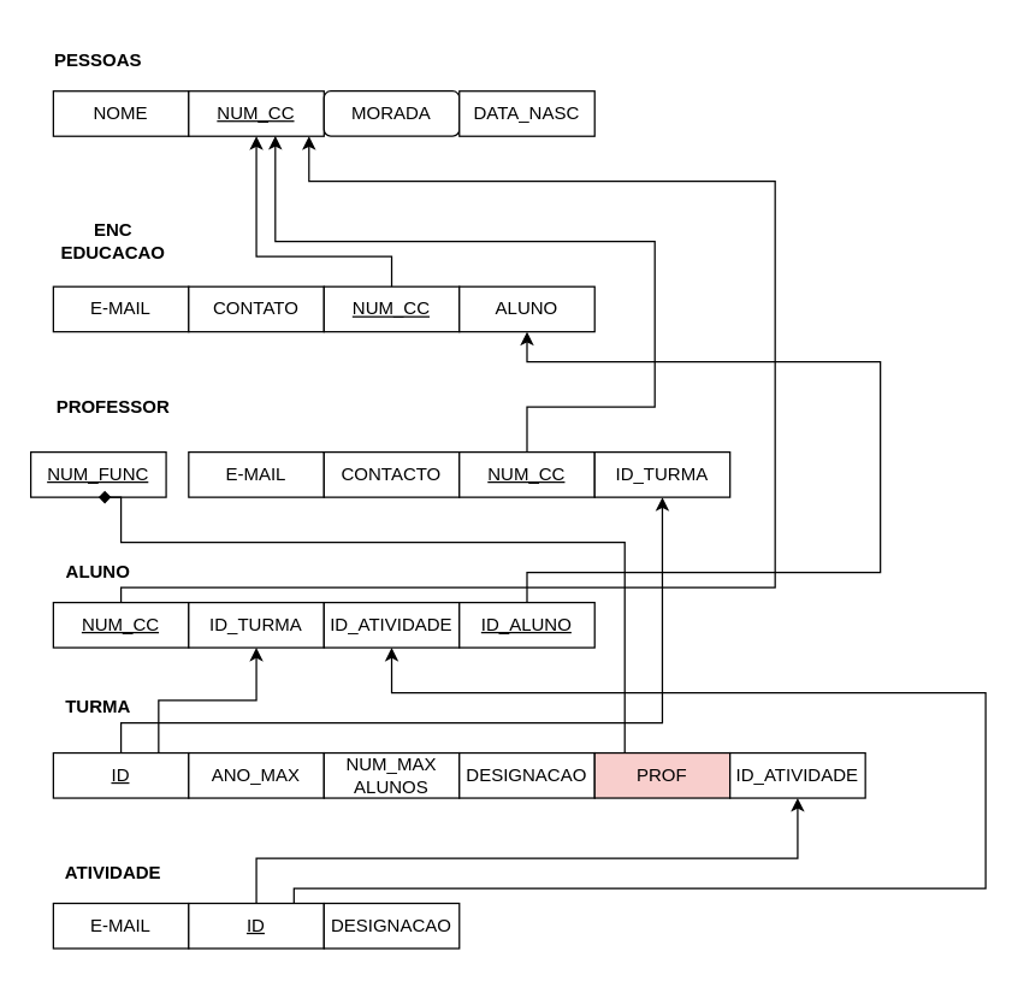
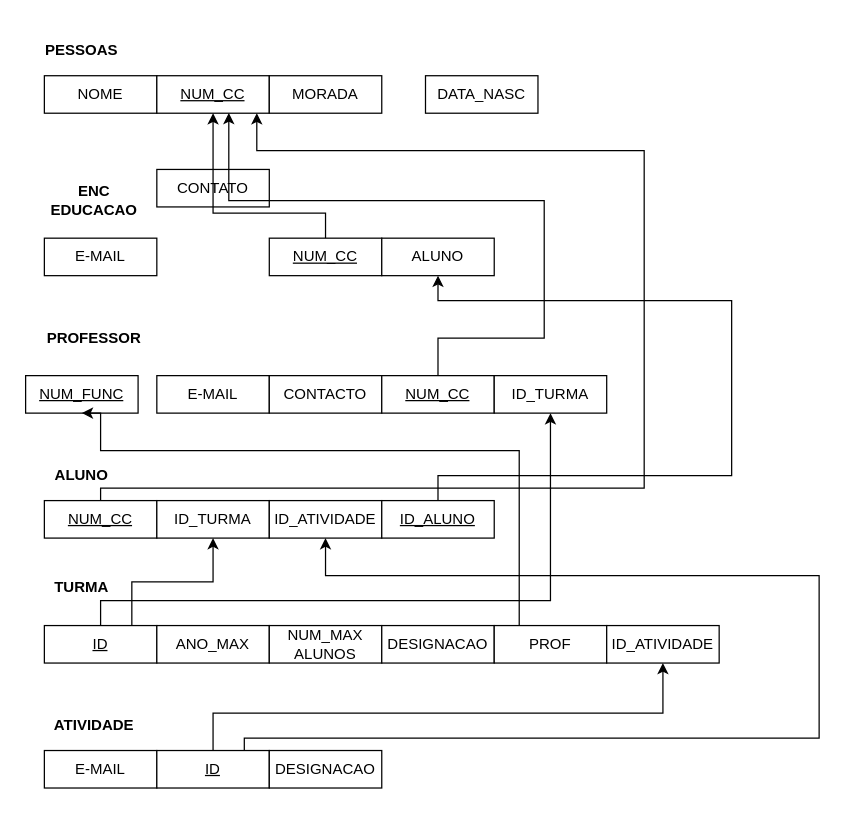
  <mxCell id="0" />
  <mxCell id="1" parent="0" />
  <mxCell id="2" value="&lt;b&gt;PESSOAS&lt;/b&gt;" style="text;html=1;strokeColor=none;fillColor=none;align=center;verticalAlign=middle;whiteSpace=wrap;rounded=0;" vertex="1" parent="1"><mxGeometry x="25" y="20" width="80" height="40" as="geometry" /></mxCell>
  <mxCell id="3" value="&lt;b&gt;PROFESSOR&lt;/b&gt;" style="text;html=1;strokeColor=none;fillColor=none;align=center;verticalAlign=middle;whiteSpace=wrap;rounded=0;" vertex="1" parent="1"><mxGeometry x="35" y="250" width="80" height="40" as="geometry" /></mxCell>
  <mxCell id="4" value="&lt;b&gt;ENC&lt;br&gt;EDUCACAO&lt;br&gt;&lt;/b&gt;" style="text;html=1;strokeColor=none;fillColor=none;align=center;verticalAlign=middle;whiteSpace=wrap;rounded=0;" vertex="1" parent="1"><mxGeometry x="35" y="140" width="80" height="40" as="geometry" /></mxCell>
  <mxCell id="5" value="&lt;b&gt;ALUNO&lt;br&gt;&lt;/b&gt;" style="text;html=1;strokeColor=none;fillColor=none;align=center;verticalAlign=middle;whiteSpace=wrap;rounded=0;" vertex="1" parent="1"><mxGeometry x="25" y="360" width="80" height="40" as="geometry" /></mxCell>
  <mxCell id="6" value="&lt;b&gt;TURMA&lt;br&gt;&lt;/b&gt;" style="text;html=1;strokeColor=none;fillColor=none;align=center;verticalAlign=middle;whiteSpace=wrap;rounded=0;" vertex="1" parent="1"><mxGeometry x="25" y="450" width="80" height="40" as="geometry" /></mxCell>
  <mxCell id="7" value="&lt;b&gt;ATIVIDADE&lt;br&gt;&lt;/b&gt;" style="text;html=1;strokeColor=none;fillColor=none;align=center;verticalAlign=middle;whiteSpace=wrap;rounded=0;" vertex="1" parent="1"><mxGeometry x="35" y="560" width="80" height="40" as="geometry" /></mxCell>
  <mxCell id="8" value="NOME" style="rounded=0;whiteSpace=wrap;html=1;" vertex="1" parent="1"><mxGeometry x="35" y="60" width="90" height="30" as="geometry" /></mxCell>
  <mxCell id="9" value="&lt;u&gt;NUM_CC&lt;/u&gt;" style="rounded=0;whiteSpace=wrap;html=1;" vertex="1" parent="1"><mxGeometry x="125" y="60" width="90" height="30" as="geometry" /></mxCell>
- <mxCell id="10" value="MORADA" style="whiteSpace=wrap;html=1;rounded=1;" vertex="1" parent="1"><mxGeometry x="215" y="60" width="90" height="30" as="geometry" /></mxCell>
- <mxCell id="11" value="DATA_NASC" style="rounded=0;whiteSpace=wrap;html=1;" vertex="1" parent="1"><mxGeometry x="305" y="60" width="90" height="30" as="geometry" /></mxCell>
+ <mxCell id="10" value="MORADA" style="rounded=0;whiteSpace=wrap;html=1;" vertex="1" parent="1"><mxGeometry x="215" y="60" width="90" height="30" as="geometry" /></mxCell>
+ <mxCell id="11" value="DATA_NASC" style="rounded=0;whiteSpace=wrap;html=1;" vertex="1" parent="1"><mxGeometry x="340" y="60" width="90" height="30" as="geometry" /></mxCell>
  <mxCell id="12" value="E-MAIL" style="rounded=0;whiteSpace=wrap;html=1;" vertex="1" parent="1"><mxGeometry x="35" y="190" width="90" height="30" as="geometry" /></mxCell>
- <mxCell id="13" value="CONTATO" style="rounded=0;whiteSpace=wrap;html=1;" vertex="1" parent="1"><mxGeometry x="125" y="190" width="90" height="30" as="geometry" /></mxCell>
+ <mxCell id="13" value="CONTATO" style="rounded=0;whiteSpace=wrap;html=1;" vertex="1" parent="1"><mxGeometry x="125" y="135" width="90" height="30" as="geometry" /></mxCell>
  <mxCell id="14" style="edgeStyle=orthogonalEdgeStyle;rounded=0;orthogonalLoop=1;jettySize=auto;html=1;entryX=0.5;entryY=1;entryDx=0;entryDy=0;" edge="1" parent="1" source="15" target="9"><mxGeometry relative="1" as="geometry"><Array as="points"><mxPoint x="260" y="170" /><mxPoint x="170" y="170" /></Array></mxGeometry></mxCell>
  <mxCell id="15" value="&lt;u&gt;NUM_CC&lt;/u&gt;" style="rounded=0;whiteSpace=wrap;html=1;" vertex="1" parent="1"><mxGeometry x="215" y="190" width="90" height="30" as="geometry" /></mxCell>
  <mxCell id="16" value="&lt;u&gt;NUM_FUNC&lt;/u&gt;" style="rounded=0;whiteSpace=wrap;html=1;" vertex="1" parent="1"><mxGeometry x="20" y="300" width="90" height="30" as="geometry" /></mxCell>
  <mxCell id="17" value="E-MAIL" style="rounded=0;whiteSpace=wrap;html=1;" vertex="1" parent="1"><mxGeometry x="125" y="300" width="90" height="30" as="geometry" /></mxCell>
  <mxCell id="18" value="CONTACTO" style="rounded=0;whiteSpace=wrap;html=1;" vertex="1" parent="1"><mxGeometry x="215" y="300" width="90" height="30" as="geometry" /></mxCell>
  <mxCell id="19" style="edgeStyle=orthogonalEdgeStyle;rounded=0;orthogonalLoop=1;jettySize=auto;html=1;entryX=0.64;entryY=0.993;entryDx=0;entryDy=0;entryPerimeter=0;" edge="1" parent="1" source="20" target="9"><mxGeometry relative="1" as="geometry"><Array as="points"><mxPoint x="350" y="270" /><mxPoint x="435" y="270" /><mxPoint x="435" y="160" /><mxPoint x="183" y="160" /></Array></mxGeometry></mxCell>
  <mxCell id="20" value="&lt;u&gt;NUM_CC&lt;/u&gt;" style="rounded=0;whiteSpace=wrap;html=1;" vertex="1" parent="1"><mxGeometry x="305" y="300" width="90" height="30" as="geometry" /></mxCell>
  <mxCell id="21" style="edgeStyle=orthogonalEdgeStyle;rounded=0;orthogonalLoop=1;jettySize=auto;html=1;" edge="1" parent="1" source="22" target="9"><mxGeometry relative="1" as="geometry"><Array as="points"><mxPoint x="80" y="390" /><mxPoint x="515" y="390" /><mxPoint x="515" y="120" /><mxPoint x="205" y="120" /></Array></mxGeometry></mxCell>
  <mxCell id="22" value="&lt;u&gt;NUM_CC&lt;/u&gt;" style="rounded=0;whiteSpace=wrap;html=1;" vertex="1" parent="1"><mxGeometry x="35" y="400" width="90" height="30" as="geometry" /></mxCell>
  <mxCell id="23" style="edgeStyle=orthogonalEdgeStyle;rounded=0;orthogonalLoop=1;jettySize=auto;html=1;entryX=0.5;entryY=1;entryDx=0;entryDy=0;" edge="1" parent="1" source="25" target="31"><mxGeometry relative="1" as="geometry"><Array as="points"><mxPoint x="80" y="480" /><mxPoint x="440" y="480" /></Array></mxGeometry></mxCell>
  <mxCell id="24" style="edgeStyle=orthogonalEdgeStyle;rounded=0;orthogonalLoop=1;jettySize=auto;html=1;entryX=0.5;entryY=1;entryDx=0;entryDy=0;" edge="1" parent="1" source="25" target="32"><mxGeometry relative="1" as="geometry"><Array as="points"><mxPoint x="105" y="465" /><mxPoint x="170" y="465" /></Array></mxGeometry></mxCell>
  <mxCell id="25" value="&lt;u&gt;ID&lt;/u&gt;" style="rounded=0;whiteSpace=wrap;html=1;" vertex="1" parent="1"><mxGeometry x="35" y="500" width="90" height="30" as="geometry" /></mxCell>
  <mxCell id="26" value="ANO_MAX" style="rounded=0;whiteSpace=wrap;html=1;" vertex="1" parent="1"><mxGeometry x="125" y="500" width="90" height="30" as="geometry" /></mxCell>
  <mxCell id="27" value="NUM_MAX&lt;br&gt;ALUNOS" style="rounded=0;whiteSpace=wrap;html=1;" vertex="1" parent="1"><mxGeometry x="215" y="500" width="90" height="30" as="geometry" /></mxCell>
  <mxCell id="28" value="DESIGNACAO" style="rounded=0;whiteSpace=wrap;html=1;" vertex="1" parent="1"><mxGeometry x="305" y="500" width="90" height="30" as="geometry" /></mxCell>
- <mxCell id="29" style="edgeStyle=orthogonalEdgeStyle;rounded=0;orthogonalLoop=1;jettySize=auto;html=1;entryX=0.5;entryY=1;entryDx=0;entryDy=0;endArrow=diamond;" edge="1" parent="1" source="30" target="16"><mxGeometry relative="1" as="geometry"><Array as="points"><mxPoint x="415" y="360" /><mxPoint x="80" y="360" /></Array></mxGeometry></mxCell>
- <mxCell id="30" value="PROF" style="rounded=0;whiteSpace=wrap;html=1;fillColor=#f8cecc;" vertex="1" parent="1"><mxGeometry x="395" y="500" width="90" height="30" as="geometry" /></mxCell>
+ <mxCell id="29" style="edgeStyle=orthogonalEdgeStyle;rounded=0;orthogonalLoop=1;jettySize=auto;html=1;entryX=0.5;entryY=1;entryDx=0;entryDy=0;" edge="1" parent="1" source="30" target="16"><mxGeometry relative="1" as="geometry"><Array as="points"><mxPoint x="415" y="360" /><mxPoint x="80" y="360" /></Array></mxGeometry></mxCell>
+ <mxCell id="30" value="PROF" style="rounded=0;whiteSpace=wrap;html=1;" vertex="1" parent="1"><mxGeometry x="395" y="500" width="90" height="30" as="geometry" /></mxCell>
  <mxCell id="31" value="ID_TURMA" style="rounded=0;whiteSpace=wrap;html=1;" vertex="1" parent="1"><mxGeometry x="395" y="300" width="90" height="30" as="geometry" /></mxCell>
  <mxCell id="32" value="ID_TURMA" style="rounded=0;whiteSpace=wrap;html=1;" vertex="1" parent="1"><mxGeometry x="125" y="400" width="90" height="30" as="geometry" /></mxCell>
  <mxCell id="33" value="E-MAIL" style="rounded=0;whiteSpace=wrap;html=1;" vertex="1" parent="1"><mxGeometry x="35" y="600" width="90" height="30" as="geometry" /></mxCell>
  <mxCell id="34" style="edgeStyle=orthogonalEdgeStyle;rounded=0;orthogonalLoop=1;jettySize=auto;html=1;entryX=0.5;entryY=1;entryDx=0;entryDy=0;" edge="1" parent="1" source="36" target="39"><mxGeometry relative="1" as="geometry"><Array as="points"><mxPoint x="170" y="570" /><mxPoint x="530" y="570" /></Array></mxGeometry></mxCell>
  <mxCell id="35" style="edgeStyle=orthogonalEdgeStyle;rounded=0;orthogonalLoop=1;jettySize=auto;html=1;" edge="1" parent="1" source="36" target="38"><mxGeometry relative="1" as="geometry"><Array as="points"><mxPoint x="195" y="590" /><mxPoint x="655" y="590" /><mxPoint x="655" y="460" /><mxPoint x="260" y="460" /></Array></mxGeometry></mxCell>
  <mxCell id="36" value="&lt;u&gt;ID&lt;/u&gt;" style="rounded=0;whiteSpace=wrap;html=1;" vertex="1" parent="1"><mxGeometry x="125" y="600" width="90" height="30" as="geometry" /></mxCell>
  <mxCell id="37" value="DESIGNACAO" style="rounded=0;whiteSpace=wrap;html=1;" vertex="1" parent="1"><mxGeometry x="215" y="600" width="90" height="30" as="geometry" /></mxCell>
  <mxCell id="38" value="ID_ATIVIDADE" style="rounded=0;whiteSpace=wrap;html=1;" vertex="1" parent="1"><mxGeometry x="215" y="400" width="90" height="30" as="geometry" /></mxCell>
  <mxCell id="39" value="ID_ATIVIDADE" style="rounded=0;whiteSpace=wrap;html=1;" vertex="1" parent="1"><mxGeometry x="485" y="500" width="90" height="30" as="geometry" /></mxCell>
  <mxCell id="40" style="edgeStyle=orthogonalEdgeStyle;rounded=0;orthogonalLoop=1;jettySize=auto;html=1;" edge="1" parent="1" source="41" target="42"><mxGeometry relative="1" as="geometry"><Array as="points"><mxPoint x="350" y="380" /><mxPoint x="585" y="380" /><mxPoint x="585" y="240" /><mxPoint x="350" y="240" /></Array></mxGeometry></mxCell>
  <mxCell id="41" value="&lt;u&gt;ID_ALUNO&lt;/u&gt;" style="rounded=0;whiteSpace=wrap;html=1;" vertex="1" parent="1"><mxGeometry x="305" y="400" width="90" height="30" as="geometry" /></mxCell>
  <mxCell id="42" value="ALUNO" style="rounded=0;whiteSpace=wrap;html=1;" vertex="1" parent="1"><mxGeometry x="305" y="190" width="90" height="30" as="geometry" /></mxCell>
